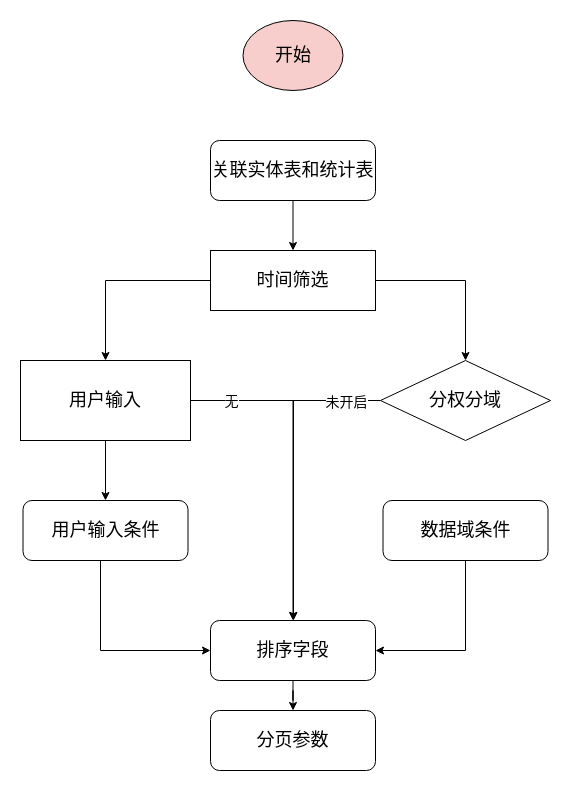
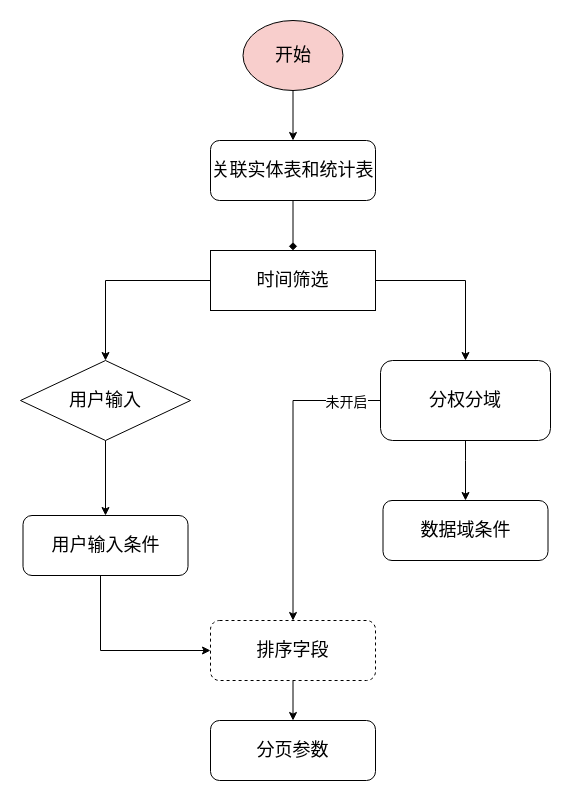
  <mxCell id="0" />
  <mxCell id="1" parent="0" />
+ <mxCell id="2" value="" style="edgeStyle=orthogonalEdgeStyle;rounded=0;orthogonalLoop=1;jettySize=auto;html=1;" edge="1" parent="1" source="3" target="5"><mxGeometry relative="1" as="geometry" /></mxCell>
  <mxCell id="3" value="&lt;font style=&quot;font-size: 18px;&quot;&gt;开始&lt;/font&gt;" style="ellipse;whiteSpace=wrap;html=1;fillColor=#f8cecc;" vertex="1" parent="1"><mxGeometry x="242.5" y="20" width="100" height="70" as="geometry" /></mxCell>
- <mxCell id="4" value="" style="edgeStyle=orthogonalEdgeStyle;rounded=0;orthogonalLoop=1;jettySize=auto;html=1;" edge="1" parent="1" source="5" target="8"><mxGeometry relative="1" as="geometry" /></mxCell>
+ <mxCell id="4" value="" style="edgeStyle=orthogonalEdgeStyle;rounded=0;orthogonalLoop=1;jettySize=auto;html=1;endArrow=diamond;" edge="1" parent="1" source="5" target="8"><mxGeometry relative="1" as="geometry" /></mxCell>
  <mxCell id="5" value="关联实体表和统计表" style="rounded=1;whiteSpace=wrap;html=1;fontSize=18;" vertex="1" parent="1"><mxGeometry x="210" y="140" width="165" height="60" as="geometry" /></mxCell>
  <mxCell id="6" style="edgeStyle=orthogonalEdgeStyle;rounded=0;orthogonalLoop=1;jettySize=auto;html=1;entryX=0.5;entryY=0;entryDx=0;entryDy=0;" edge="1" parent="1" source="8" target="12"><mxGeometry relative="1" as="geometry" /></mxCell>
  <mxCell id="7" style="edgeStyle=orthogonalEdgeStyle;rounded=0;orthogonalLoop=1;jettySize=auto;html=1;entryX=0.5;entryY=0;entryDx=0;entryDy=0;" edge="1" parent="1" source="8" target="20"><mxGeometry relative="1" as="geometry" /></mxCell>
  <mxCell id="8" value="时间筛选" style="whiteSpace=wrap;html=1;fontSize=18;rounded=0;" vertex="1" parent="1"><mxGeometry x="210" y="250" width="165" height="60" as="geometry" /></mxCell>
  <mxCell id="9" value="" style="edgeStyle=orthogonalEdgeStyle;rounded=0;orthogonalLoop=1;jettySize=auto;html=1;" edge="1" parent="1" source="12" target="14"><mxGeometry relative="1" as="geometry" /></mxCell>
- <mxCell id="10" style="edgeStyle=orthogonalEdgeStyle;rounded=0;orthogonalLoop=1;jettySize=auto;html=1;" edge="1" parent="1" source="12" target="22"><mxGeometry relative="1" as="geometry"><Array as="points"><mxPoint x="293" y="400" /></Array></mxGeometry></mxCell>
- <mxCell id="11" value="&lt;font style=&quot;font-size: 14px;&quot;&gt;无&lt;/font&gt;" style="edgeLabel;html=1;align=center;verticalAlign=middle;resizable=0;points=[];" vertex="1" connectable="0" parent="10"><mxGeometry x="-0.756" y="4" relative="1" as="geometry"><mxPoint x="1" y="4" as="offset" /></mxGeometry></mxCell>
- <mxCell id="12" value="用户输入" style="whiteSpace=wrap;html=1;fontSize=18;rounded=0;" vertex="1" parent="1"><mxGeometry x="20" y="360" width="170" height="80" as="geometry" /></mxCell>
+ <mxCell id="12" value="用户输入" style="rhombus;whiteSpace=wrap;html=1;fontSize=18;" vertex="1" parent="1"><mxGeometry x="20" y="360" width="170" height="80" as="geometry" /></mxCell>
  <mxCell id="13" style="edgeStyle=orthogonalEdgeStyle;rounded=0;orthogonalLoop=1;jettySize=auto;html=1;entryX=0;entryY=0.5;entryDx=0;entryDy=0;" edge="1" parent="1" source="14" target="22"><mxGeometry relative="1" as="geometry"><Array as="points"><mxPoint x="100" y="650" /></Array></mxGeometry></mxCell>
- <mxCell id="14" value="用户输入条件" style="rounded=1;whiteSpace=wrap;html=1;fontSize=18;" vertex="1" parent="1"><mxGeometry x="22.5" y="500" width="165" height="60" as="geometry" /></mxCell>
- <mxCell id="15" style="edgeStyle=orthogonalEdgeStyle;rounded=0;orthogonalLoop=1;jettySize=auto;html=1;entryX=1;entryY=0.5;entryDx=0;entryDy=0;" edge="1" parent="1" source="16" target="22"><mxGeometry relative="1" as="geometry"><Array as="points"><mxPoint x="465" y="650" /></Array></mxGeometry></mxCell>
+ <mxCell id="14" value="用户输入条件" style="rounded=1;whiteSpace=wrap;html=1;fontSize=18;" vertex="1" parent="1"><mxGeometry x="22.5" y="515" width="165" height="60" as="geometry" /></mxCell>
  <mxCell id="16" value="数据域条件" style="rounded=1;whiteSpace=wrap;html=1;fontSize=18;" vertex="1" parent="1"><mxGeometry x="382.5" y="500" width="165" height="60" as="geometry" /></mxCell>
+ <mxCell id="17" value="" style="edgeStyle=orthogonalEdgeStyle;rounded=0;orthogonalLoop=1;jettySize=auto;html=1;" edge="1" parent="1" source="20" target="16"><mxGeometry relative="1" as="geometry"><Array as="points"><mxPoint x="465" y="460" /><mxPoint x="465" y="460" /></Array></mxGeometry></mxCell>
  <mxCell id="18" style="edgeStyle=orthogonalEdgeStyle;rounded=0;orthogonalLoop=1;jettySize=auto;html=1;" edge="1" parent="1" source="20" target="22"><mxGeometry relative="1" as="geometry" /></mxCell>
  <mxCell id="19" value="未开启" style="edgeLabel;html=1;align=center;verticalAlign=middle;resizable=0;points=[];fontSize=14;" vertex="1" connectable="0" parent="18"><mxGeometry x="-0.774" y="1" relative="1" as="geometry"><mxPoint as="offset" /></mxGeometry></mxCell>
- <mxCell id="20" value="分权分域" style="rhombus;whiteSpace=wrap;html=1;fontSize=18;" vertex="1" parent="1"><mxGeometry x="380" y="360" width="170" height="80" as="geometry" /></mxCell>
+ <mxCell id="20" value="分权分域" style="whiteSpace=wrap;html=1;fontSize=18;rounded=1;" vertex="1" parent="1"><mxGeometry x="380" y="360" width="170" height="80" as="geometry" /></mxCell>
  <mxCell id="21" value="" style="edgeStyle=orthogonalEdgeStyle;rounded=0;orthogonalLoop=1;jettySize=auto;html=1;" edge="1" parent="1" source="22" target="23"><mxGeometry relative="1" as="geometry" /></mxCell>
- <mxCell id="22" value="排序字段" style="rounded=1;whiteSpace=wrap;html=1;fontSize=18;" vertex="1" parent="1"><mxGeometry x="210" y="620" width="165" height="60" as="geometry" /></mxCell>
- <mxCell id="23" value="分页参数" style="rounded=1;whiteSpace=wrap;html=1;fontSize=18;" vertex="1" parent="1"><mxGeometry x="210" y="710" width="165" height="60" as="geometry" /></mxCell>
+ <mxCell id="22" value="排序字段" style="rounded=1;whiteSpace=wrap;html=1;fontSize=18;dashed=1;" vertex="1" parent="1"><mxGeometry x="210" y="620" width="165" height="60" as="geometry" /></mxCell>
+ <mxCell id="23" value="分页参数" style="rounded=1;whiteSpace=wrap;html=1;fontSize=18;" vertex="1" parent="1"><mxGeometry x="210" y="720" width="165" height="60" as="geometry" /></mxCell>
